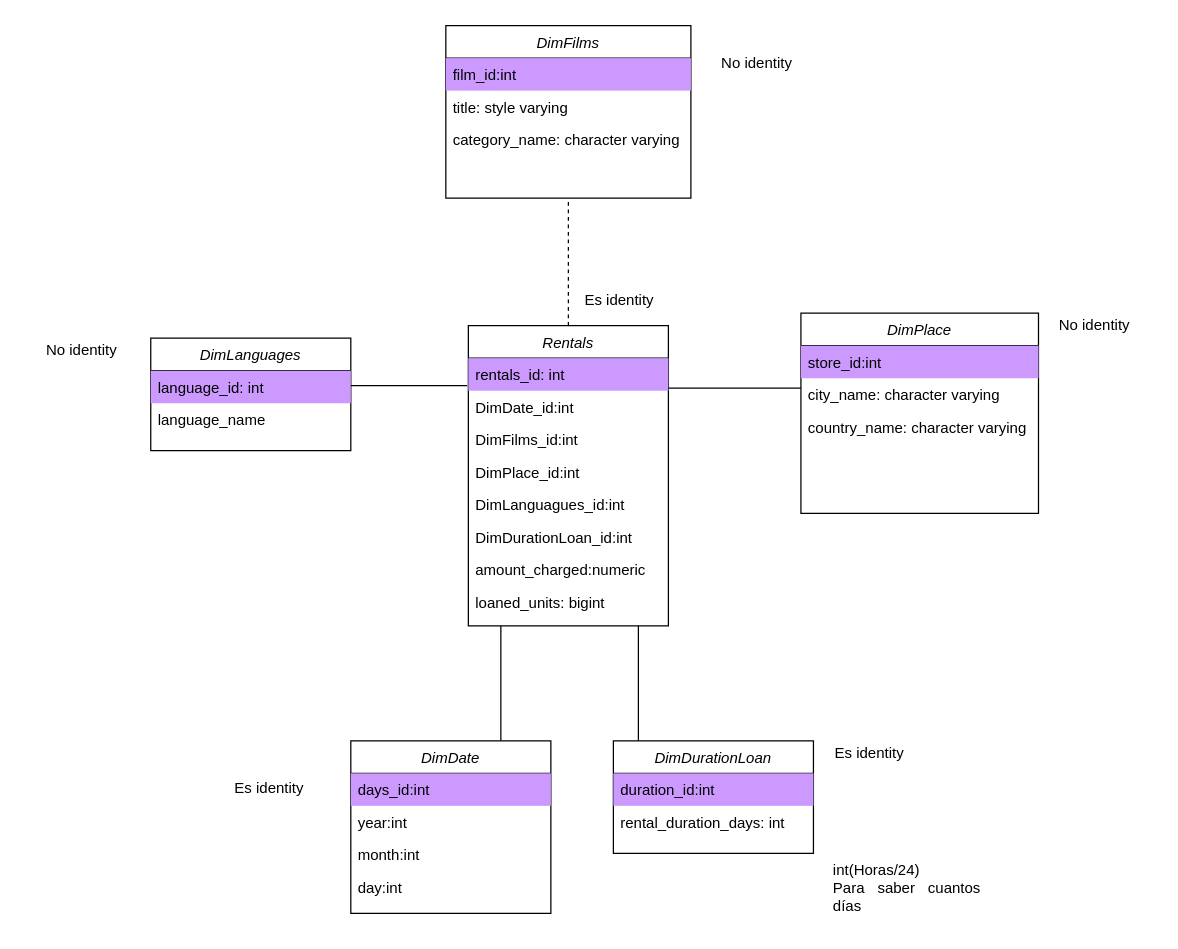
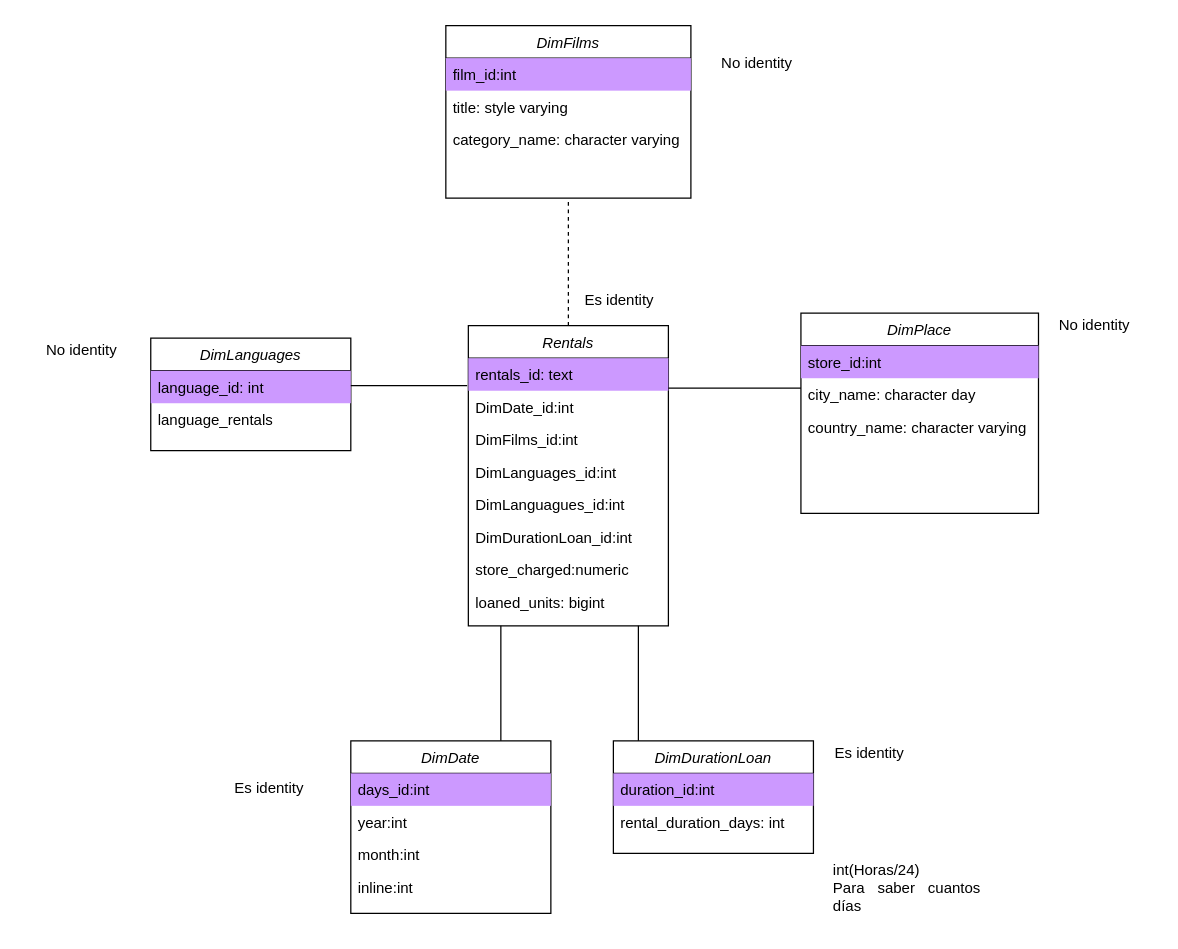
  <mxCell id="0" />
  <mxCell id="1" parent="0" />
  <mxCell id="2" value="Rentals" style="swimlane;fontStyle=2;align=center;verticalAlign=top;childLayout=stackLayout;horizontal=1;startSize=26;horizontalStack=0;resizeParent=1;resizeLast=0;collapsible=1;marginBottom=0;rounded=0;shadow=0;strokeWidth=1;" parent="1" vertex="1"><mxGeometry x="374" y="260" width="160" height="240" as="geometry"><mxRectangle x="230" y="140" width="160" height="26" as="alternateBounds" /></mxGeometry></mxCell>
- <mxCell id="3" value="rentals_id: int" style="text;align=left;verticalAlign=top;spacingLeft=4;spacingRight=4;overflow=hidden;rotatable=0;points=[[0,0.5],[1,0.5]];portConstraint=eastwest;rounded=0;shadow=0;html=0;fillColor=#CC99FF;" parent="2" vertex="1"><mxGeometry y="26" width="160" height="26" as="geometry" /></mxCell>
+ <mxCell id="3" value="rentals_id: text" style="text;align=left;verticalAlign=top;spacingLeft=4;spacingRight=4;overflow=hidden;rotatable=0;points=[[0,0.5],[1,0.5]];portConstraint=eastwest;rounded=0;shadow=0;html=0;fillColor=#CC99FF;" parent="2" vertex="1"><mxGeometry y="26" width="160" height="26" as="geometry" /></mxCell>
  <mxCell id="4" value="DimDate_id:int" style="text;align=left;verticalAlign=top;spacingLeft=4;spacingRight=4;overflow=hidden;rotatable=0;points=[[0,0.5],[1,0.5]];portConstraint=eastwest;rounded=0;shadow=0;html=0;" parent="2" vertex="1"><mxGeometry y="52" width="160" height="26" as="geometry" /></mxCell>
  <mxCell id="5" value="DimFilms_id:int" style="text;align=left;verticalAlign=top;spacingLeft=4;spacingRight=4;overflow=hidden;rotatable=0;points=[[0,0.5],[1,0.5]];portConstraint=eastwest;rounded=0;shadow=0;html=0;" parent="2" vertex="1"><mxGeometry y="78" width="160" height="26" as="geometry" /></mxCell>
- <mxCell id="6" value="DimPlace_id:int" style="text;align=left;verticalAlign=top;spacingLeft=4;spacingRight=4;overflow=hidden;rotatable=0;points=[[0,0.5],[1,0.5]];portConstraint=eastwest;rounded=0;shadow=0;html=0;" parent="2" vertex="1"><mxGeometry y="104" width="160" height="26" as="geometry" /></mxCell>
+ <mxCell id="6" value="DimLanguages_id:int" style="text;align=left;verticalAlign=top;spacingLeft=4;spacingRight=4;overflow=hidden;rotatable=0;points=[[0,0.5],[1,0.5]];portConstraint=eastwest;rounded=0;shadow=0;html=0;" parent="2" vertex="1"><mxGeometry y="104" width="160" height="26" as="geometry" /></mxCell>
  <mxCell id="7" value="DimLanguagues_id:int" style="text;align=left;verticalAlign=top;spacingLeft=4;spacingRight=4;overflow=hidden;rotatable=0;points=[[0,0.5],[1,0.5]];portConstraint=eastwest;" parent="2" vertex="1"><mxGeometry y="130" width="160" height="26" as="geometry" /></mxCell>
  <mxCell id="8" value="DimDurationLoan_id:int" style="text;align=left;verticalAlign=top;spacingLeft=4;spacingRight=4;overflow=hidden;rotatable=0;points=[[0,0.5],[1,0.5]];portConstraint=eastwest;rounded=0;shadow=0;html=0;" parent="2" vertex="1"><mxGeometry y="156" width="160" height="26" as="geometry" /></mxCell>
- <mxCell id="9" value="amount_charged:numeric" style="text;align=left;verticalAlign=top;spacingLeft=4;spacingRight=4;overflow=hidden;rotatable=0;points=[[0,0.5],[1,0.5]];portConstraint=eastwest;rounded=0;shadow=0;html=0;" parent="2" vertex="1"><mxGeometry y="182" width="160" height="26" as="geometry" /></mxCell>
+ <mxCell id="9" value="store_charged:numeric" style="text;align=left;verticalAlign=top;spacingLeft=4;spacingRight=4;overflow=hidden;rotatable=0;points=[[0,0.5],[1,0.5]];portConstraint=eastwest;rounded=0;shadow=0;html=0;" parent="2" vertex="1"><mxGeometry y="182" width="160" height="26" as="geometry" /></mxCell>
  <mxCell id="10" value="loaned_units: bigint" style="text;align=left;verticalAlign=top;spacingLeft=4;spacingRight=4;overflow=hidden;rotatable=0;points=[[0,0.5],[1,0.5]];portConstraint=eastwest;rounded=0;shadow=0;html=0;" parent="2" vertex="1"><mxGeometry y="208" width="160" height="26" as="geometry" /></mxCell>
  <mxCell id="11" value="DimPlace" style="swimlane;fontStyle=2;align=center;verticalAlign=top;childLayout=stackLayout;horizontal=1;startSize=26;horizontalStack=0;resizeParent=1;resizeLast=0;collapsible=1;marginBottom=0;rounded=0;shadow=0;strokeWidth=1;" parent="1" vertex="1"><mxGeometry x="640" y="250" width="190" height="160" as="geometry"><mxRectangle x="230" y="140" width="160" height="26" as="alternateBounds" /></mxGeometry></mxCell>
  <mxCell id="12" value="store_id:int&#10;&#10;&lt;span style=&quot;color: rgb(0, 0, 0); font-family: helvetica; font-size: 12px; font-style: normal; font-weight: 400; letter-spacing: normal; text-align: left; text-indent: 0px; text-transform: none; word-spacing: 0px; background-color: rgb(248, 249, 250); display: inline; float: none;&quot;&gt;store_id:int&lt;/span&gt;&#10;&#10;" style="text;align=left;verticalAlign=top;spacingLeft=4;spacingRight=4;overflow=hidden;rotatable=0;points=[[0,0.5],[1,0.5]];portConstraint=eastwest;fillColor=#CC99FF;" parent="11" vertex="1"><mxGeometry y="26" width="190" height="26" as="geometry" /></mxCell>
- <mxCell id="13" value="city_name: character varying" style="text;align=left;verticalAlign=top;spacingLeft=4;spacingRight=4;overflow=hidden;rotatable=0;points=[[0,0.5],[1,0.5]];portConstraint=eastwest;rounded=0;shadow=0;html=0;" parent="11" vertex="1"><mxGeometry y="52" width="190" height="26" as="geometry" /></mxCell>
+ <mxCell id="13" value="city_name: character day" style="text;align=left;verticalAlign=top;spacingLeft=4;spacingRight=4;overflow=hidden;rotatable=0;points=[[0,0.5],[1,0.5]];portConstraint=eastwest;rounded=0;shadow=0;html=0;" parent="11" vertex="1"><mxGeometry y="52" width="190" height="26" as="geometry" /></mxCell>
  <mxCell id="14" value="country_name: character varying" style="text;align=left;verticalAlign=top;spacingLeft=4;spacingRight=4;overflow=hidden;rotatable=0;points=[[0,0.5],[1,0.5]];portConstraint=eastwest;rounded=0;shadow=0;html=0;" parent="11" vertex="1"><mxGeometry y="78" width="190" height="26" as="geometry" /></mxCell>
  <mxCell id="15" value="DimLanguages" style="swimlane;fontStyle=2;align=center;verticalAlign=top;childLayout=stackLayout;horizontal=1;startSize=26;horizontalStack=0;resizeParent=1;resizeLast=0;collapsible=1;marginBottom=0;rounded=0;shadow=0;strokeWidth=1;" parent="1" vertex="1"><mxGeometry x="120" y="270" width="160" height="90" as="geometry"><mxRectangle x="230" y="140" width="160" height="26" as="alternateBounds" /></mxGeometry></mxCell>
  <mxCell id="16" value="language_id: int" style="text;align=left;verticalAlign=top;spacingLeft=4;spacingRight=4;overflow=hidden;rotatable=0;points=[[0,0.5],[1,0.5]];portConstraint=eastwest;fillColor=#CC99FF;" parent="15" vertex="1"><mxGeometry y="26" width="160" height="26" as="geometry" /></mxCell>
- <mxCell id="17" value="language_name" style="text;align=left;verticalAlign=top;spacingLeft=4;spacingRight=4;overflow=hidden;rotatable=0;points=[[0,0.5],[1,0.5]];portConstraint=eastwest;rounded=0;shadow=0;html=0;" parent="15" vertex="1"><mxGeometry y="52" width="160" height="26" as="geometry" /></mxCell>
+ <mxCell id="17" value="language_rentals" style="text;align=left;verticalAlign=top;spacingLeft=4;spacingRight=4;overflow=hidden;rotatable=0;points=[[0,0.5],[1,0.5]];portConstraint=eastwest;rounded=0;shadow=0;html=0;" parent="15" vertex="1"><mxGeometry y="52" width="160" height="26" as="geometry" /></mxCell>
  <mxCell id="18" value="DimFilms" style="swimlane;fontStyle=2;align=center;verticalAlign=top;childLayout=stackLayout;horizontal=1;startSize=26;horizontalStack=0;resizeParent=1;resizeLast=0;collapsible=1;marginBottom=0;rounded=0;shadow=0;strokeWidth=1;" parent="1" vertex="1"><mxGeometry x="356" y="20" width="196" height="138" as="geometry"><mxRectangle x="230" y="140" width="160" height="26" as="alternateBounds" /></mxGeometry></mxCell>
  <mxCell id="19" value="film_id:int" style="text;align=left;verticalAlign=top;spacingLeft=4;spacingRight=4;overflow=hidden;rotatable=0;points=[[0,0.5],[1,0.5]];portConstraint=eastwest;fillColor=#CC99FF;" parent="18" vertex="1"><mxGeometry y="26" width="196" height="26" as="geometry" /></mxCell>
  <mxCell id="20" value="title: style varying" style="text;align=left;verticalAlign=top;spacingLeft=4;spacingRight=4;overflow=hidden;rotatable=0;points=[[0,0.5],[1,0.5]];portConstraint=eastwest;rounded=0;shadow=0;html=0;" parent="18" vertex="1"><mxGeometry y="52" width="196" height="26" as="geometry" /></mxCell>
  <mxCell id="21" value="category_name: character varying" style="text;align=left;verticalAlign=top;spacingLeft=4;spacingRight=4;overflow=hidden;rotatable=0;points=[[0,0.5],[1,0.5]];portConstraint=eastwest;rounded=0;shadow=0;html=0;" parent="18" vertex="1"><mxGeometry y="78" width="196" height="26" as="geometry" /></mxCell>
  <mxCell id="22" value="DimDate" style="swimlane;fontStyle=2;align=center;verticalAlign=top;childLayout=stackLayout;horizontal=1;startSize=26;horizontalStack=0;resizeParent=1;resizeLast=0;collapsible=1;marginBottom=0;rounded=0;shadow=0;strokeWidth=1;" parent="1" vertex="1"><mxGeometry x="280" y="592" width="160" height="138" as="geometry"><mxRectangle x="230" y="140" width="160" height="26" as="alternateBounds" /></mxGeometry></mxCell>
  <mxCell id="23" value="days_id:int" style="text;align=left;verticalAlign=top;spacingLeft=4;spacingRight=4;overflow=hidden;rotatable=0;points=[[0,0.5],[1,0.5]];portConstraint=eastwest;fillColor=#CC99FF;" parent="22" vertex="1"><mxGeometry y="26" width="160" height="26" as="geometry" /></mxCell>
  <mxCell id="24" value="year:int" style="text;align=left;verticalAlign=top;spacingLeft=4;spacingRight=4;overflow=hidden;rotatable=0;points=[[0,0.5],[1,0.5]];portConstraint=eastwest;rounded=0;shadow=0;html=0;" parent="22" vertex="1"><mxGeometry y="52" width="160" height="26" as="geometry" /></mxCell>
  <mxCell id="25" value="month:int" style="text;align=left;verticalAlign=top;spacingLeft=4;spacingRight=4;overflow=hidden;rotatable=0;points=[[0,0.5],[1,0.5]];portConstraint=eastwest;rounded=0;shadow=0;html=0;" parent="22" vertex="1"><mxGeometry y="78" width="160" height="26" as="geometry" /></mxCell>
- <mxCell id="26" value="day:int" style="text;align=left;verticalAlign=top;spacingLeft=4;spacingRight=4;overflow=hidden;rotatable=0;points=[[0,0.5],[1,0.5]];portConstraint=eastwest;rounded=0;shadow=0;html=0;" parent="22" vertex="1"><mxGeometry y="104" width="160" height="26" as="geometry" /></mxCell>
+ <mxCell id="26" value="inline:int" style="text;align=left;verticalAlign=top;spacingLeft=4;spacingRight=4;overflow=hidden;rotatable=0;points=[[0,0.5],[1,0.5]];portConstraint=eastwest;rounded=0;shadow=0;html=0;" parent="22" vertex="1"><mxGeometry y="104" width="160" height="26" as="geometry" /></mxCell>
  <mxCell id="27" value="DimDurationLoan" style="swimlane;fontStyle=2;align=center;verticalAlign=top;childLayout=stackLayout;horizontal=1;startSize=26;horizontalStack=0;resizeParent=1;resizeLast=0;collapsible=1;marginBottom=0;rounded=0;shadow=0;strokeWidth=1;" parent="1" vertex="1"><mxGeometry x="490" y="592" width="160" height="90" as="geometry"><mxRectangle x="230" y="140" width="160" height="26" as="alternateBounds" /></mxGeometry></mxCell>
  <mxCell id="28" value="duration_id:int" style="text;align=left;verticalAlign=top;spacingLeft=4;spacingRight=4;overflow=hidden;rotatable=0;points=[[0,0.5],[1,0.5]];portConstraint=eastwest;fillColor=#CC99FF;" parent="27" vertex="1"><mxGeometry y="26" width="160" height="26" as="geometry" /></mxCell>
  <mxCell id="29" value="rental_duration_days: int" style="text;align=left;verticalAlign=top;spacingLeft=4;spacingRight=4;overflow=hidden;rotatable=0;points=[[0,0.5],[1,0.5]];portConstraint=eastwest;rounded=0;shadow=0;html=0;" parent="27" vertex="1"><mxGeometry y="52" width="160" height="26" as="geometry" /></mxCell>
  <mxCell id="30" value="" style="endArrow=none;html=1;exitX=0.75;exitY=0;exitDx=0;exitDy=0;" parent="1" source="22" edge="1"><mxGeometry width="50" height="50" relative="1" as="geometry"><mxPoint x="324" y="588" as="sourcePoint" /><mxPoint x="400" y="500" as="targetPoint" /></mxGeometry></mxCell>
  <mxCell id="31" value="" style="endArrow=none;html=1;" parent="1" edge="1"><mxGeometry width="50" height="50" relative="1" as="geometry"><mxPoint x="510" y="592" as="sourcePoint" /><mxPoint x="510" y="500" as="targetPoint" /></mxGeometry></mxCell>
  <mxCell id="32" value="&lt;div style=&quot;text-align: justify&quot;&gt;&lt;span&gt;int(Horas/24)&lt;/span&gt;&lt;/div&gt;&lt;div style=&quot;text-align: justify&quot;&gt;&lt;span&gt;Para saber cuantos días&lt;/span&gt;&lt;/div&gt;" style="text;html=1;strokeColor=none;fillColor=none;align=center;verticalAlign=middle;whiteSpace=wrap;rounded=0;" parent="1" vertex="1"><mxGeometry x="665" y="683" width="120" height="54" as="geometry" /></mxCell>
  <mxCell id="33" value="" style="endArrow=none;html=1;entryX=0.5;entryY=1;entryDx=0;entryDy=0;exitX=0.5;exitY=0;exitDx=0;exitDy=0;dashed=1;" parent="1" source="2" target="18" edge="1"><mxGeometry width="50" height="50" relative="1" as="geometry"><mxPoint x="420" y="240" as="sourcePoint" /><mxPoint x="470" y="190" as="targetPoint" /></mxGeometry></mxCell>
  <mxCell id="34" value="" style="endArrow=none;html=1;entryX=-0.006;entryY=-0.154;entryDx=0;entryDy=0;entryPerimeter=0;" parent="1" target="4" edge="1"><mxGeometry width="50" height="50" relative="1" as="geometry"><mxPoint x="280" y="308" as="sourcePoint" /><mxPoint x="340" y="310" as="targetPoint" /></mxGeometry></mxCell>
  <mxCell id="35" value="" style="endArrow=none;html=1;" parent="1" edge="1"><mxGeometry width="50" height="50" relative="1" as="geometry"><mxPoint x="534" y="310" as="sourcePoint" /><mxPoint x="640" y="310" as="targetPoint" /></mxGeometry></mxCell>
  <mxCell id="36" value="No identity" style="text;html=1;strokeColor=none;fillColor=none;align=center;verticalAlign=middle;whiteSpace=wrap;rounded=0;" parent="1" vertex="1"><mxGeometry x="560" y="40" width="90" height="20" as="geometry" /></mxCell>
  <mxCell id="37" value="No identity" style="text;html=1;strokeColor=none;fillColor=none;align=center;verticalAlign=middle;whiteSpace=wrap;rounded=0;" parent="1" vertex="1"><mxGeometry x="20" y="270" width="90" height="20" as="geometry" /></mxCell>
  <mxCell id="38" value="No identity" style="text;html=1;strokeColor=none;fillColor=none;align=center;verticalAlign=middle;whiteSpace=wrap;rounded=0;" parent="1" vertex="1"><mxGeometry x="830" y="250" width="90" height="20" as="geometry" /></mxCell>
  <mxCell id="39" value="Es identity" style="text;html=1;strokeColor=none;fillColor=none;align=center;verticalAlign=middle;whiteSpace=wrap;rounded=0;" parent="1" vertex="1"><mxGeometry x="650" y="592" width="90" height="20" as="geometry" /></mxCell>
  <mxCell id="40" value="Es identity" style="text;html=1;strokeColor=none;fillColor=none;align=center;verticalAlign=middle;whiteSpace=wrap;rounded=0;" parent="1" vertex="1"><mxGeometry x="170" y="620" width="90" height="20" as="geometry" /></mxCell>
  <mxCell id="41" value="Es identity" style="text;html=1;strokeColor=none;fillColor=none;align=center;verticalAlign=middle;whiteSpace=wrap;rounded=0;" parent="1" vertex="1"><mxGeometry x="450" y="230" width="90" height="20" as="geometry" /></mxCell>
